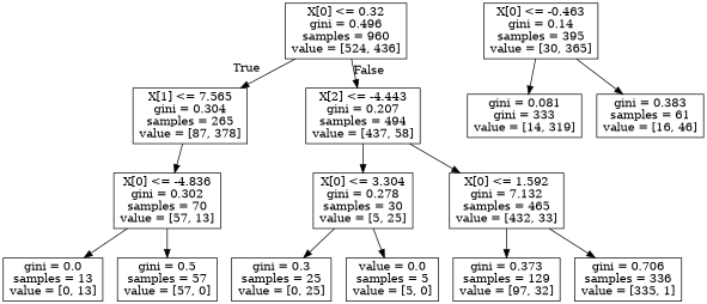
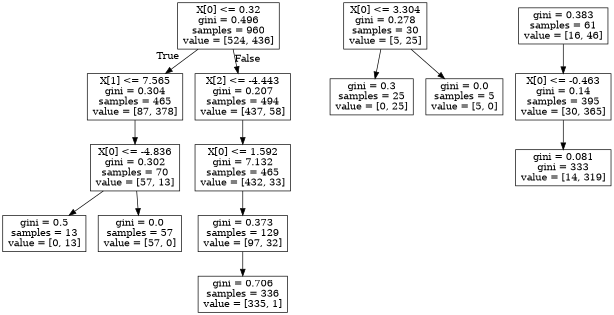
  digraph {
    node [shape=box]
    n1 [label="X[0] <= 0.32\ngini = 0.496\nsamples = 960\nvalue = [524, 436]"]
-   n2 [label="X[1] <= 7.565\ngini = 0.304\nsamples = 265\nvalue = [87, 378]"]
+   n2 [label="X[1] <= 7.565\ngini = 0.304\nsamples = 465\nvalue = [87, 378]"]
    n3 [label="X[2] <= -4.443\ngini = 0.207\nsamples = 494\nvalue = [437, 58]"]
    n4 [label="X[0] <= -4.836\ngini = 0.302\nsamples = 70\nvalue = [57, 13]"]
    n5 [label="X[0] <= 3.304\ngini = 0.278\nsamples = 30\nvalue = [5, 25]"]
    n6 [label="X[0] <= 1.592\ngini = 7.132\nsamples = 465\nvalue = [432, 33]"]
    n7 [label="X[0] <= -0.463\ngini = 0.14\nsamples = 395\nvalue = [30, 365]"]
    n8 [label="gini = 0.081\ngini = 333\nvalue = [14, 319]"]
    n9 [label="gini = 0.383\nsamples = 61\nvalue = [16, 46]"]
-   n10 [label="gini = 0.0\nsamples = 13\nvalue = [0, 13]"]
-   n11 [label="gini = 0.5\nsamples = 57\nvalue = [57, 0]"]
+   n10 [label="gini = 0.5\nsamples = 13\nvalue = [0, 13]"]
+   n11 [label="gini = 0.0\nsamples = 57\nvalue = [57, 0]"]
    n12 [label="gini = 0.3\nsamples = 25\nvalue = [0, 25]"]
-   n13 [label="value = 0.0\nsamples = 5\nvalue = [5, 0]"]
+   n13 [label="gini = 0.0\nsamples = 5\nvalue = [5, 0]"]
    n14 [label="gini = 0.373\nsamples = 129\nvalue = [97, 32]"]
    n15 [label="gini = 0.706\nsamples = 336\nvalue = [335, 1]"]
    n1 -> n2 [headlabel=True labelangle=45 labeldistance=2.5]
    n1 -> n3 [headlabel=False labelangle=-45 labeldistance=2.5]
    n2 -> n4
-   n3 -> n5
    n3 -> n6
    n4 -> n10
    n4 -> n11
    n5 -> n12
    n5 -> n13
    n6 -> n14
-   n6 -> n15
+   n14 -> n15
    n7 -> n8
-   n7 -> n9
+   n9 -> n7
  }
